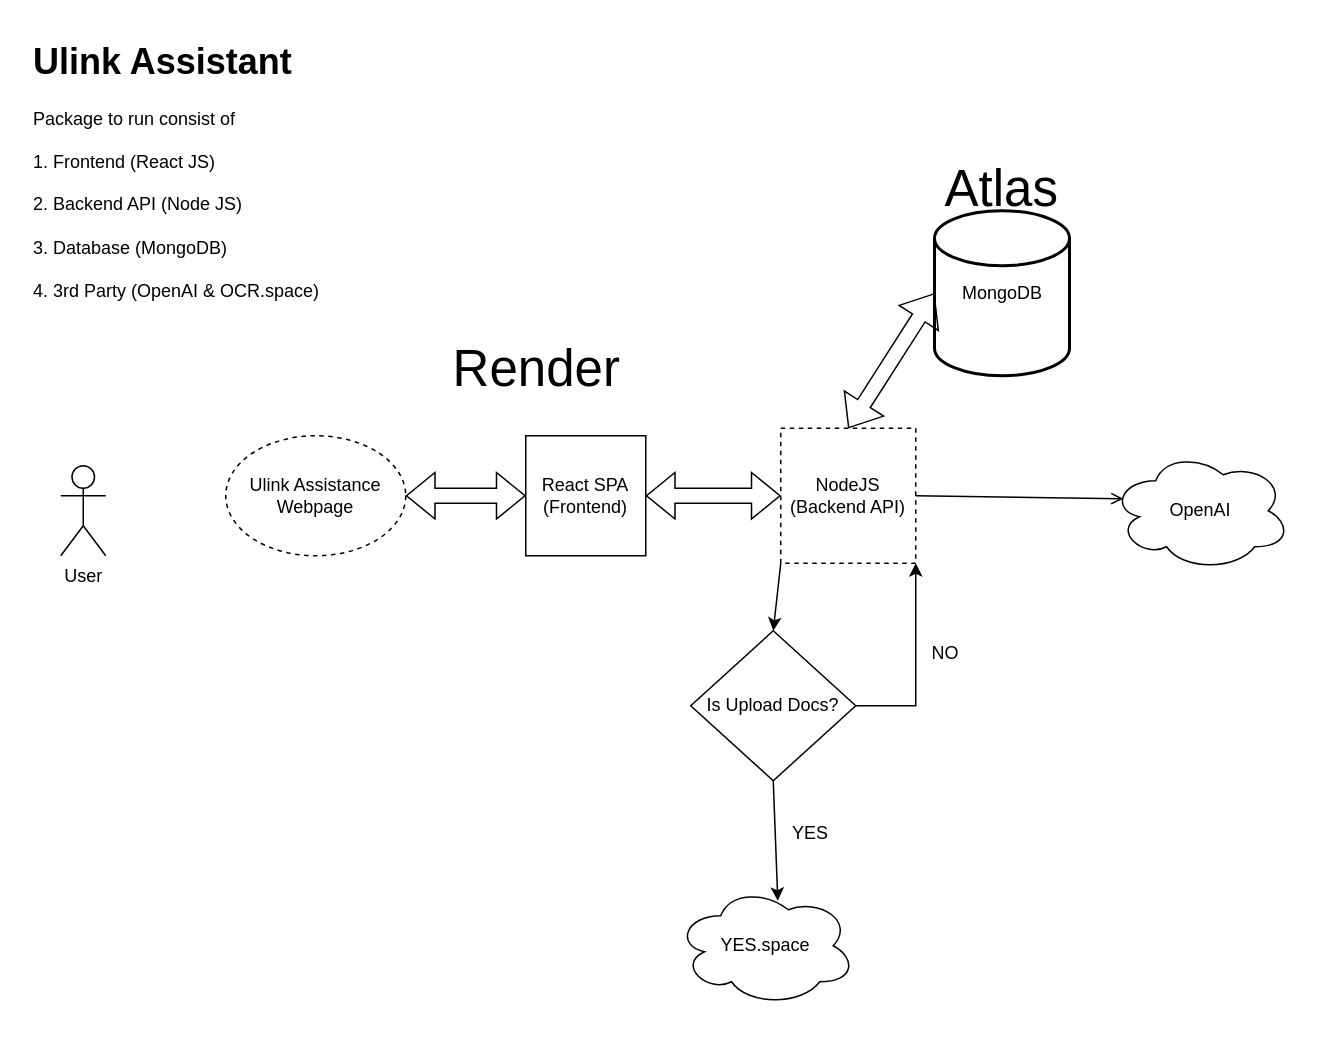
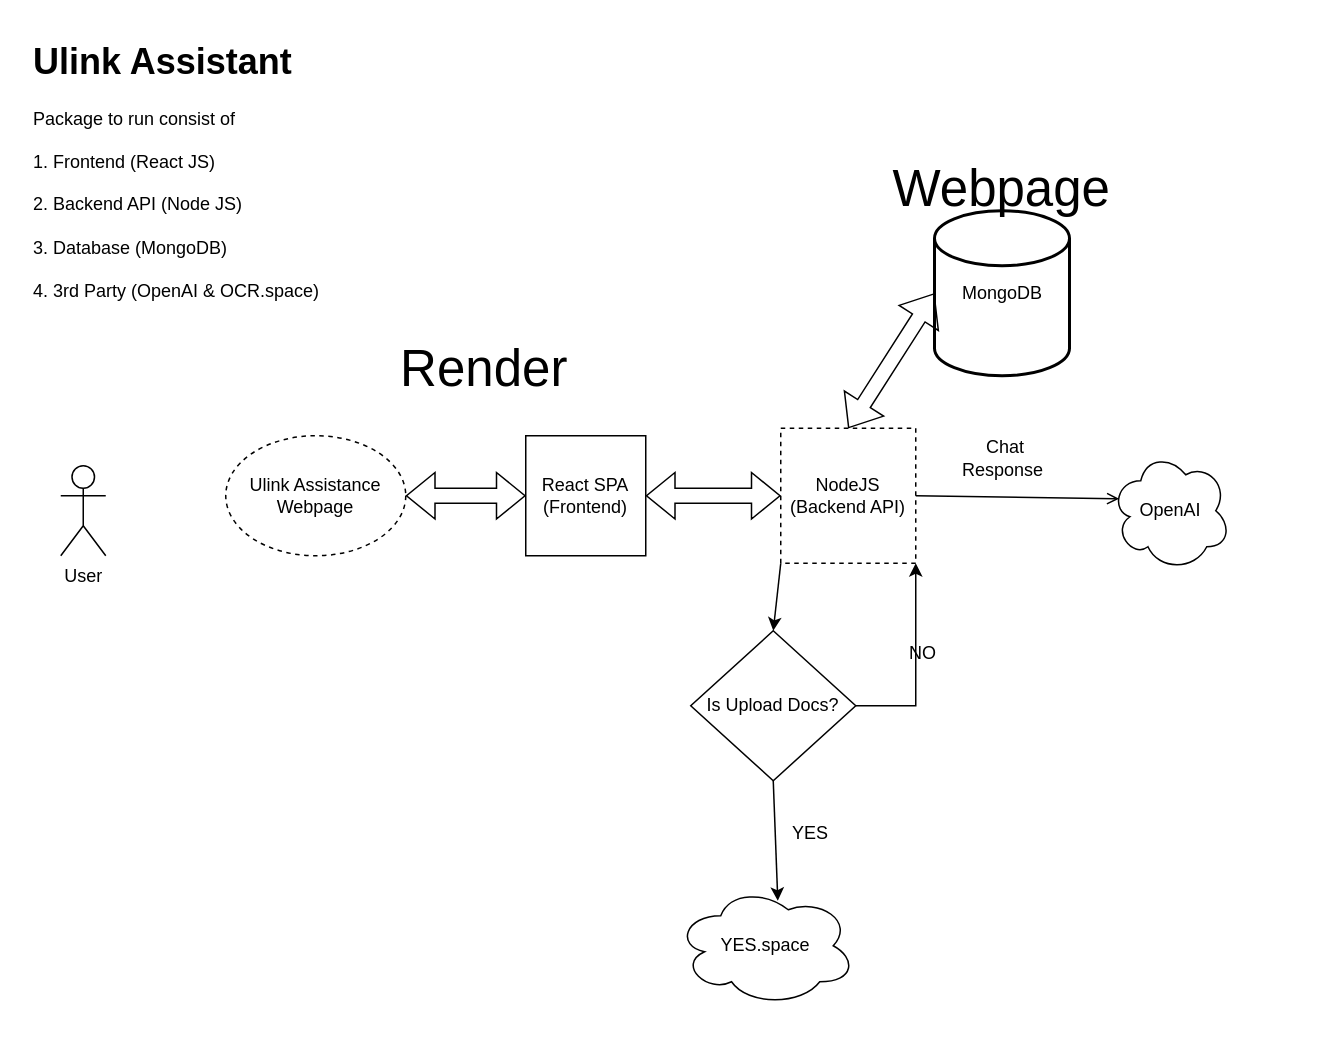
  <mxCell id="0" />
  <mxCell id="1" parent="0" />
  <mxCell id="2" value="User" style="shape=umlActor;verticalLabelPosition=bottom;verticalAlign=top;html=1;outlineConnect=0;" parent="1" vertex="1"><mxGeometry x="40" y="310" width="30" height="60" as="geometry" /></mxCell>
  <mxCell id="3" value="Ulink Assistance Webpage" style="ellipse;whiteSpace=wrap;html=1;dashed=1;" parent="1" vertex="1"><mxGeometry x="150" y="290" width="120" height="80" as="geometry" /></mxCell>
  <mxCell id="4" value="React SPA (Frontend)" style="whiteSpace=wrap;html=1;aspect=fixed;" parent="1" vertex="1"><mxGeometry x="350" y="290" width="80" height="80" as="geometry" /></mxCell>
  <mxCell id="5" value="NodeJS&lt;div&gt;(Backend API)&lt;/div&gt;" style="whiteSpace=wrap;html=1;aspect=fixed;dashed=1;" parent="1" vertex="1"><mxGeometry x="520" y="285" width="90" height="90" as="geometry" /></mxCell>
  <mxCell id="6" value="MongoDB" style="strokeWidth=2;html=1;shape=mxgraph.flowchart.database;whiteSpace=wrap;" parent="1" vertex="1"><mxGeometry x="622.5" y="140" width="90" height="110" as="geometry" /></mxCell>
- <mxCell id="7" value="OpenAI" style="ellipse;shape=cloud;whiteSpace=wrap;html=1;" parent="1" vertex="1"><mxGeometry x="740" y="300" width="120" height="80" as="geometry" /></mxCell>
+ <mxCell id="7" value="OpenAI" style="ellipse;shape=cloud;whiteSpace=wrap;html=1;" parent="1" vertex="1"><mxGeometry x="740" y="300" width="80" height="80" as="geometry" /></mxCell>
  <mxCell id="8" value="YES.space" style="ellipse;shape=cloud;whiteSpace=wrap;html=1;" parent="1" vertex="1"><mxGeometry x="450" y="590" width="120" height="80" as="geometry" /></mxCell>
  <mxCell id="9" value="" style="shape=flexArrow;endArrow=classic;startArrow=classic;html=1;rounded=0;exitX=1;exitY=0.5;exitDx=0;exitDy=0;entryX=0;entryY=0.5;entryDx=0;entryDy=0;" parent="1" source="3" target="4" edge="1"><mxGeometry width="100" height="100" relative="1" as="geometry"><mxPoint x="310" y="270" as="sourcePoint" /><mxPoint x="410" y="170" as="targetPoint" /></mxGeometry></mxCell>
  <mxCell id="10" value="" style="shape=flexArrow;endArrow=classic;startArrow=classic;html=1;rounded=0;exitX=1;exitY=0.5;exitDx=0;exitDy=0;entryX=0;entryY=0.5;entryDx=0;entryDy=0;" parent="1" source="4" target="5" edge="1"><mxGeometry width="100" height="100" relative="1" as="geometry"><mxPoint x="300" y="520" as="sourcePoint" /><mxPoint x="380" y="520" as="targetPoint" /></mxGeometry></mxCell>
  <mxCell id="11" value="" style="shape=flexArrow;endArrow=classic;startArrow=classic;html=1;rounded=0;exitX=0.5;exitY=0;exitDx=0;exitDy=0;entryX=0;entryY=0.5;entryDx=0;entryDy=0;entryPerimeter=0;" parent="1" source="5" target="6" edge="1"><mxGeometry width="100" height="100" relative="1" as="geometry"><mxPoint x="530" y="230" as="sourcePoint" /><mxPoint x="620" y="230" as="targetPoint" /></mxGeometry></mxCell>
  <mxCell id="12" value="Is Upload Docs?" style="rhombus;whiteSpace=wrap;html=1;" parent="1" vertex="1"><mxGeometry x="460" y="420" width="110" height="100" as="geometry" /></mxCell>
  <mxCell id="13" value="" style="endArrow=classic;html=1;rounded=0;exitX=0;exitY=1;exitDx=0;exitDy=0;entryX=0.5;entryY=0;entryDx=0;entryDy=0;" parent="1" source="5" target="12" edge="1"><mxGeometry width="50" height="50" relative="1" as="geometry"><mxPoint x="250" y="540" as="sourcePoint" /><mxPoint x="300" y="490" as="targetPoint" /></mxGeometry></mxCell>
  <mxCell id="14" value="" style="endArrow=classic;html=1;rounded=0;exitX=0.5;exitY=1;exitDx=0;exitDy=0;entryX=0.567;entryY=0.125;entryDx=0;entryDy=0;entryPerimeter=0;" parent="1" source="12" target="8" edge="1"><mxGeometry width="50" height="50" relative="1" as="geometry"><mxPoint x="505" y="660" as="sourcePoint" /><mxPoint x="500" y="710" as="targetPoint" /></mxGeometry></mxCell>
  <mxCell id="15" value="" style="endArrow=open;html=1;rounded=0;exitX=1;exitY=0.5;exitDx=0;exitDy=0;entryX=0.07;entryY=0.4;entryDx=0;entryDy=0;entryPerimeter=0;" parent="1" source="5" target="7" edge="1"><mxGeometry width="50" height="50" relative="1" as="geometry"><mxPoint x="575" y="690" as="sourcePoint" /><mxPoint x="510" y="690" as="targetPoint" /></mxGeometry></mxCell>
  <mxCell id="16" value="" style="endArrow=classic;html=1;rounded=0;exitX=1;exitY=0.5;exitDx=0;exitDy=0;entryX=1;entryY=1;entryDx=0;entryDy=0;" parent="1" source="12" target="5" edge="1"><mxGeometry width="50" height="50" relative="1" as="geometry"><mxPoint x="715" y="570" as="sourcePoint" /><mxPoint x="690" y="500" as="targetPoint" /><Array as="points"><mxPoint x="590" y="470" /><mxPoint x="610" y="470" /></Array></mxGeometry></mxCell>
- <mxCell id="17" value="NO" style="text;html=1;align=center;verticalAlign=middle;whiteSpace=wrap;rounded=0;" parent="1" vertex="1"><mxGeometry x="600" y="420" width="60" height="30" as="geometry" /></mxCell>
+ <mxCell id="17" value="NO" style="text;html=1;align=center;verticalAlign=middle;whiteSpace=wrap;rounded=0;" parent="1" vertex="1"><mxGeometry x="585" y="420" width="60" height="30" as="geometry" /></mxCell>
  <mxCell id="18" value="YES" style="text;html=1;align=center;verticalAlign=middle;whiteSpace=wrap;rounded=0;" parent="1" vertex="1"><mxGeometry x="510" y="540" width="60" height="30" as="geometry" /></mxCell>
- <mxCell id="20" value="Render" style="text;html=1;align=center;verticalAlign=middle;whiteSpace=wrap;rounded=0;fontSize=34;" parent="1" vertex="1"><mxGeometry x="230" y="220" width="255" height="50" as="geometry" /></mxCell>
- <mxCell id="21" value="Atlas" style="text;html=1;align=center;verticalAlign=middle;whiteSpace=wrap;rounded=0;fontSize=34;" parent="1" vertex="1"><mxGeometry x="540" y="100" width="255" height="50" as="geometry" /></mxCell>
+ <mxCell id="19" value="Chat Response&amp;nbsp;" style="text;html=1;align=center;verticalAlign=middle;whiteSpace=wrap;rounded=0;" parent="1" vertex="1"><mxGeometry x="640" y="290" width="60" height="30" as="geometry" /></mxCell>
+ <mxCell id="20" value="Render" style="text;html=1;align=center;verticalAlign=middle;whiteSpace=wrap;rounded=0;fontSize=34;" parent="1" vertex="1"><mxGeometry x="195" y="220" width="255" height="50" as="geometry" /></mxCell>
+ <mxCell id="21" value="Webpage" style="text;html=1;align=center;verticalAlign=middle;whiteSpace=wrap;rounded=0;fontSize=34;" parent="1" vertex="1"><mxGeometry x="540" y="100" width="255" height="50" as="geometry" /></mxCell>
  <mxCell id="22" value="&lt;h1 style=&quot;margin-top: 0px;&quot;&gt;Ulink Assistant&lt;br&gt;&lt;/h1&gt;&lt;div&gt;Package to run consist of&lt;/div&gt;&lt;div&gt;&lt;br&gt;&lt;/div&gt;&lt;div&gt;1. Frontend (React JS)&lt;/div&gt;&lt;div&gt;&lt;br&gt;&lt;/div&gt;&lt;div&gt;2. Backend API (Node JS)&lt;/div&gt;&lt;div&gt;&lt;br&gt;&lt;/div&gt;&lt;div&gt;3. Database (MongoDB)&lt;/div&gt;&lt;div&gt;&lt;br&gt;&lt;/div&gt;&lt;div&gt;4. 3rd Party (OpenAI &amp;amp; OCR.space)&lt;/div&gt;" style="text;html=1;whiteSpace=wrap;overflow=hidden;rounded=0;" parent="1" vertex="1"><mxGeometry x="20" y="20" width="230" height="190" as="geometry" /></mxCell>
